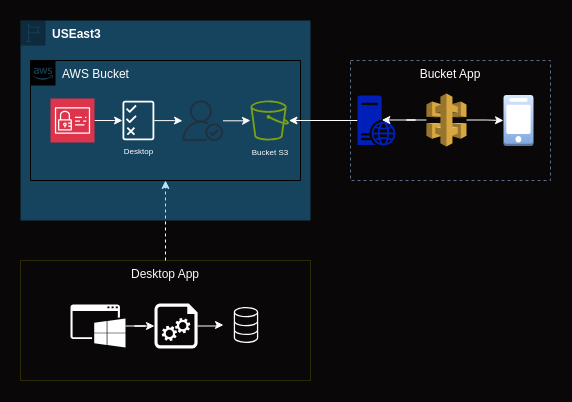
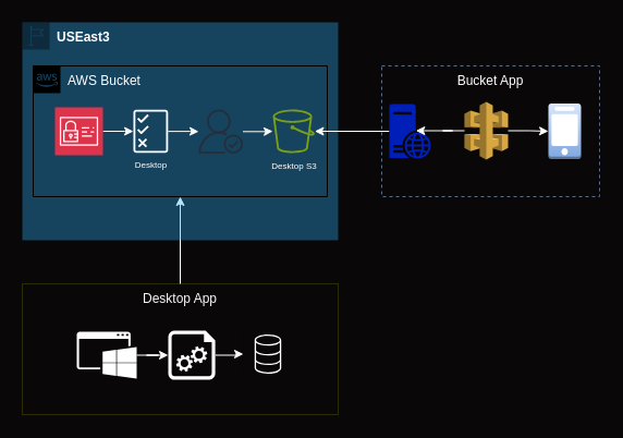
  <mxCell id="0" />
  <mxCell id="1" parent="0" />
- <mxCell id="2" style="edgeStyle=orthogonalEdgeStyle;rounded=0;orthogonalLoop=1;jettySize=auto;html=1;entryX=0.5;entryY=1;entryDx=0;entryDy=0;strokeColor=#FFFFFF;dashed=1;" edge="1" parent="1" source="3" target="9"><mxGeometry relative="1" as="geometry" /></mxCell>
+ <mxCell id="2" style="edgeStyle=orthogonalEdgeStyle;rounded=0;orthogonalLoop=1;jettySize=auto;html=1;entryX=0.5;entryY=1;entryDx=0;entryDy=0;strokeColor=#FFFFFF;" edge="1" parent="1" source="3" target="9"><mxGeometry relative="1" as="geometry" /></mxCell>
  <mxCell id="3" value="&lt;font color=&quot;#fafafa&quot;&gt;Desktop App&lt;/font&gt;&lt;div&gt;&lt;br&gt;&lt;/div&gt;" style="fillColor=#090707;strokeColor=#FFFF00;verticalAlign=top;fontStyle=0;fontColor=#DD3522;whiteSpace=wrap;html=1;opacity=15;strokeWidth=1;rounded=0;" vertex="1" parent="1"><mxGeometry x="20" y="260" width="290" height="120" as="geometry" /></mxCell>
  <mxCell id="4" value="" style="sketch=0;points=[[0,0,0],[0.25,0,0],[0.5,0,0],[0.75,0,0],[1,0,0],[0,1,0],[0.25,1,0],[0.5,1,0],[0.75,1,0],[1,1,0],[0,0.25,0],[0,0.5,0],[0,0.75,0],[1,0.25,0],[1,0.5,0],[1,0.75,0]];outlineConnect=0;fontColor=#232F3E;fillColor=#090707;strokeColor=#ffffff;dashed=0;verticalLabelPosition=bottom;verticalAlign=top;align=center;html=1;fontSize=12;fontStyle=0;aspect=fixed;shape=mxgraph.aws4.resourceIcon;resIcon=mxgraph.aws4.database;hachureGap=4;jiggle=2;curveFitting=1;rounded=0;" vertex="1" parent="1"><mxGeometry x="223" y="302" width="45" height="45" as="geometry" /></mxCell>
  <mxCell id="5" value="&lt;font&gt;USEast3&lt;/font&gt;" style="points=[[0,0],[0.25,0],[0.5,0],[0.75,0],[1,0],[1,0.25],[1,0.5],[1,0.75],[1,1],[0.75,1],[0.5,1],[0.25,1],[0,1],[0,0.75],[0,0.5],[0,0.25]];outlineConnect=0;gradientColor=none;html=1;whiteSpace=wrap;fontSize=12;fontStyle=1;container=1;pointerEvents=0;collapsible=0;recursiveResize=0;shape=mxgraph.aws4.group;grIcon=mxgraph.aws4.group_region;strokeColor=none;fillColor=#30B3FF;verticalAlign=top;align=left;spacingLeft=30;fontColor=#FFFFFF;labelBackgroundColor=none;opacity=35;strokeWidth=1;perimeterSpacing=3;rounded=0;labelBorderColor=none;" vertex="1" parent="1"><mxGeometry x="20" width="290" height="200" as="geometry" y="20" /></mxCell>
  <mxCell id="6" style="edgeStyle=orthogonalEdgeStyle;rounded=0;orthogonalLoop=1;jettySize=auto;html=1;strokeColor=#FAFAFA;" edge="1" parent="5" source="7" target="8"><mxGeometry relative="1" as="geometry" /></mxCell>
  <mxCell id="7" value="" style="sketch=0;outlineConnect=0;dashed=0;verticalLabelPosition=bottom;verticalAlign=top;align=center;html=1;fontSize=12;fontStyle=0;aspect=fixed;pointerEvents=1;shape=mxgraph.aws4.authenticated_user;strokeColor=none;fillColor=#d91c1c;fillStyle=auto;rounded=0;" vertex="1" parent="5"><mxGeometry x="162" y="80" width="40.5" height="40.5" as="geometry" /></mxCell>
  <mxCell id="8" value="" style="sketch=0;outlineConnect=0;fontColor=#232F3E;gradientColor=none;fillColor=#7AA116;strokeColor=none;dashed=0;verticalLabelPosition=bottom;verticalAlign=top;align=center;html=1;fontSize=12;fontStyle=0;aspect=fixed;pointerEvents=1;shape=mxgraph.aws4.bucket;rounded=0;" vertex="1" parent="5"><mxGeometry x="230" y="80" width="38.46" height="40" as="geometry" /></mxCell>
  <mxCell id="9" value="&lt;font color=&quot;#ffffff&quot;&gt;AWS Bucket&lt;/font&gt;" style="points=[[0,0],[0.25,0],[0.5,0],[0.75,0],[1,0],[1,0.25],[1,0.5],[1,0.75],[1,1],[0.75,1],[0.5,1],[0.25,1],[0,1],[0,0.75],[0,0.5],[0,0.25]];outlineConnect=0;gradientColor=none;html=1;whiteSpace=wrap;fontSize=12;fontStyle=0;container=1;pointerEvents=0;collapsible=0;recursiveResize=0;shape=mxgraph.aws4.group;grIcon=mxgraph.aws4.group_aws_cloud_alt;strokeColor=#000000;fillColor=none;verticalAlign=top;align=left;spacingLeft=30;fontColor=#232F3E;dashed=0;strokeWidth=1;rounded=0;" vertex="1" parent="1"><mxGeometry x="30" y="60" width="270" height="120" as="geometry" /></mxCell>
  <mxCell id="10" style="edgeStyle=orthogonalEdgeStyle;rounded=0;orthogonalLoop=1;jettySize=auto;html=1;strokeColor=#FAFAFA;" edge="1" parent="9" source="11" target="12"><mxGeometry relative="1" as="geometry" /></mxCell>
  <mxCell id="11" value="" style="sketch=0;points=[[0,0,0],[0.25,0,0],[0.5,0,0],[0.75,0,0],[1,0,0],[0,1,0],[0.25,1,0],[0.5,1,0],[0.75,1,0],[1,1,0],[0,0.25,0],[0,0.5,0],[0,0.75,0],[1,0.25,0],[1,0.5,0],[1,0.75,0]];outlineConnect=0;fontColor=#232F3E;fillColor=#DD344C;strokeColor=#ffffff;dashed=0;verticalLabelPosition=bottom;verticalAlign=top;align=center;html=1;fontSize=12;fontStyle=0;aspect=fixed;shape=mxgraph.aws4.resourceIcon;resIcon=mxgraph.aws4.identity_and_access_management;rounded=0;" vertex="1" parent="9"><mxGeometry x="20" y="38" width="44" height="44" as="geometry" /></mxCell>
  <mxCell id="12" value="" style="sketch=0;outlineConnect=0;fontColor=#232F3E;gradientColor=none;fillColor=default;strokeColor=none;dashed=0;verticalLabelPosition=bottom;verticalAlign=top;align=center;html=1;fontSize=12;fontStyle=0;aspect=fixed;pointerEvents=1;shape=mxgraph.aws4.permissions;rounded=0;" vertex="1" parent="9"><mxGeometry x="92" y="40" width="31.8" height="40" as="geometry" /></mxCell>
  <mxCell id="13" value="Desktop&lt;div&gt;&lt;br/&gt;&lt;/div&gt;" style="text;html=1;align=center;verticalAlign=middle;whiteSpace=wrap;rounded=0;fontColor=#FFFFFF;strokeColor=none;fontSize=8;" vertex="1" parent="9"><mxGeometry x="83.6" y="80" width="48.6" height="31" as="geometry" /></mxCell>
- <mxCell id="14" value="Bucket S3" style="text;html=1;align=center;verticalAlign=middle;whiteSpace=wrap;rounded=0;fontColor=#FFFFFF;strokeColor=none;fontSize=8;" vertex="1" parent="9"><mxGeometry x="210" y="79" width="60" height="25" as="geometry" /></mxCell>
+ <mxCell id="14" value="Desktop S3" style="text;html=1;align=center;verticalAlign=middle;whiteSpace=wrap;rounded=0;fontColor=#FFFFFF;strokeColor=none;fontSize=8;" vertex="1" parent="9"><mxGeometry x="210" y="79" width="60" height="25" as="geometry" /></mxCell>
  <mxCell id="15" style="edgeStyle=orthogonalEdgeStyle;rounded=0;orthogonalLoop=1;jettySize=auto;html=1;strokeColor=#FAFAFA;" edge="1" parent="1" source="12" target="7"><mxGeometry relative="1" as="geometry" /></mxCell>
  <mxCell id="16" value="Bucket App&lt;div&gt;&lt;br&gt;&lt;/div&gt;" style="fillColor=none;strokeColor=#5A6C86;dashed=1;verticalAlign=top;fontStyle=0;fontColor=#FFFFFF;whiteSpace=wrap;html=1;strokeWidth=1;rounded=0;" vertex="1" parent="1"><mxGeometry x="350" y="60" width="200" height="120" as="geometry" /></mxCell>
  <mxCell id="17" value="" style="outlineConnect=0;dashed=0;verticalLabelPosition=bottom;verticalAlign=top;align=center;html=1;shape=mxgraph.aws3.api_gateway;fillColor=#D9A741;gradientColor=none;rounded=0;strokeColor=#FFFFFF;" vertex="1" parent="1"><mxGeometry x="426" y="93" width="40" height="53" as="geometry" /></mxCell>
  <mxCell id="18" style="edgeStyle=orthogonalEdgeStyle;rounded=0;orthogonalLoop=1;jettySize=auto;html=1;strokeColor=#FFFFFF;" edge="1" parent="1" source="19" target="8"><mxGeometry relative="1" as="geometry" /></mxCell>
  <mxCell id="19" value="" style="sketch=0;aspect=fixed;pointerEvents=1;shadow=0;dashed=0;html=1;strokeColor=none;labelPosition=center;verticalLabelPosition=bottom;verticalAlign=top;align=center;fillColor=#001FB8;shape=mxgraph.mscae.enterprise.web_server;rounded=0;" vertex="1" parent="1"><mxGeometry x="357" y="95" width="38" height="50" as="geometry" /></mxCell>
  <mxCell id="20" value="" style="outlineConnect=0;dashed=0;verticalLabelPosition=bottom;verticalAlign=top;align=center;html=1;shape=mxgraph.aws3.mobile_client;fillColor=#dae8fc;strokeColor=#6c8ebf;gradientColor=#7ea6e0;rounded=0;" vertex="1" parent="1"><mxGeometry x="503" y="94.5" width="30" height="51" as="geometry" /></mxCell>
  <mxCell id="21" style="edgeStyle=orthogonalEdgeStyle;rounded=0;orthogonalLoop=1;jettySize=auto;html=1;strokeColor=#FFFFFF;" edge="1" parent="1" source="22" target="4"><mxGeometry relative="1" as="geometry" /></mxCell>
  <mxCell id="22" value="" style="sketch=0;aspect=fixed;pointerEvents=1;shadow=0;dashed=0;html=1;strokeColor=none;labelPosition=center;verticalLabelPosition=bottom;verticalAlign=top;align=center;shape=mxgraph.azure.startup_task;fillColor=#FFFFFF;hachureGap=4;jiggle=2;curveFitting=1;rounded=0;" vertex="1" parent="1"><mxGeometry x="154" y="303" width="43.2" height="45" as="geometry" /></mxCell>
  <mxCell id="23" style="edgeStyle=orthogonalEdgeStyle;rounded=0;orthogonalLoop=1;jettySize=auto;html=1;entryX=0;entryY=0.5;entryDx=0;entryDy=0;entryPerimeter=0;strokeColor=#FFFFFF;" edge="1" parent="1" source="17" target="20"><mxGeometry relative="1" as="geometry" /></mxCell>
  <mxCell id="24" style="edgeStyle=orthogonalEdgeStyle;rounded=0;orthogonalLoop=1;jettySize=auto;html=1;entryX=0.64;entryY=0.49;entryDx=0;entryDy=0;entryPerimeter=0;strokeColor=#FFFFFF;" edge="1" parent="1" source="17" target="19"><mxGeometry relative="1" as="geometry" /></mxCell>
  <mxCell id="25" value="" style="sketch=0;pointerEvents=1;shadow=0;dashed=0;html=1;strokeColor=none;fillColor=#FFFFFF;labelPosition=center;verticalLabelPosition=bottom;verticalAlign=top;outlineConnect=0;align=center;shape=mxgraph.office.concepts.application_windows;" vertex="1" parent="1"><mxGeometry x="70" y="304" width="55" height="43" as="geometry" /></mxCell>
  <mxCell id="26" style="edgeStyle=orthogonalEdgeStyle;rounded=0;orthogonalLoop=1;jettySize=auto;html=1;entryX=0;entryY=0.5;entryDx=0;entryDy=0;entryPerimeter=0;strokeColor=#FFFFFF;" edge="1" parent="1" source="25" target="22"><mxGeometry relative="1" as="geometry" /></mxCell>
